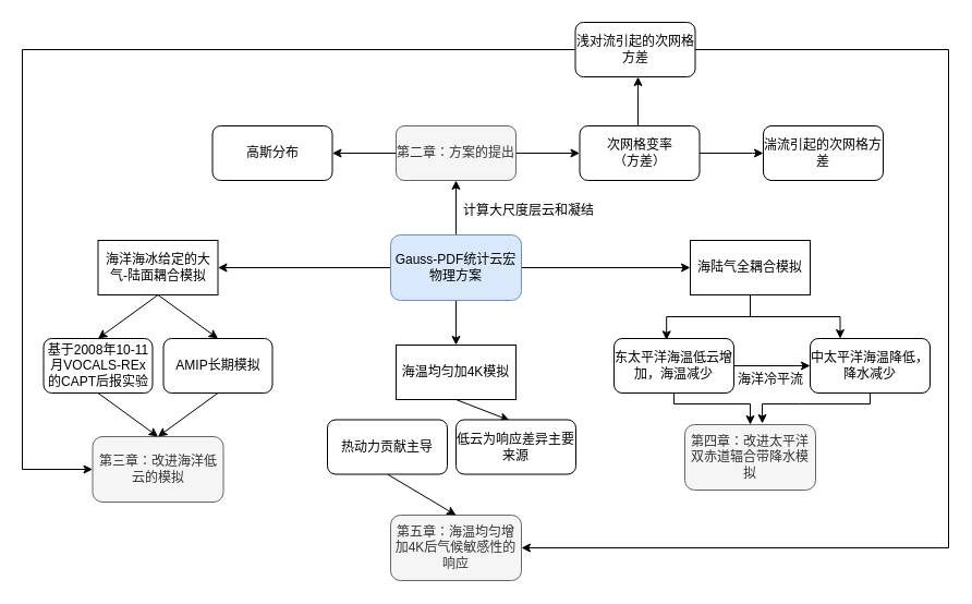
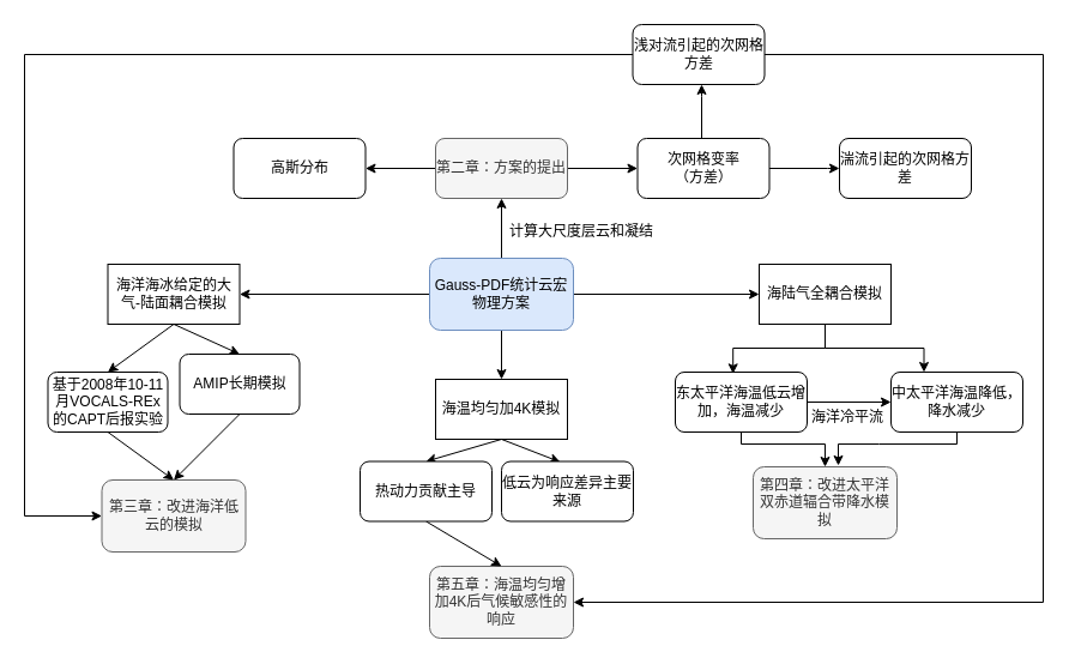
  <mxCell id="0" />
  <mxCell id="1" parent="0" />
  <mxCell id="2" value="" style="edgeStyle=orthogonalEdgeStyle;rounded=0;orthogonalLoop=1;jettySize=auto;html=1;" parent="1" source="6" target="9" edge="1"><mxGeometry relative="1" as="geometry" /></mxCell>
  <mxCell id="3" value="" style="edgeStyle=orthogonalEdgeStyle;rounded=0;orthogonalLoop=1;jettySize=auto;html=1;entryX=0;entryY=0.5;entryDx=0;entryDy=0;" parent="1" source="6" target="31" edge="1"><mxGeometry relative="1" as="geometry"><mxPoint x="540" y="240" as="targetPoint" /></mxGeometry></mxCell>
  <mxCell id="4" style="edgeStyle=none;rounded=0;orthogonalLoop=1;jettySize=auto;html=1;exitX=0.5;exitY=1;exitDx=0;exitDy=0;entryX=0.5;entryY=0;entryDx=0;entryDy=0;" parent="1" source="6" target="34" edge="1"><mxGeometry relative="1" as="geometry" /></mxCell>
  <mxCell id="5" style="edgeStyle=orthogonalEdgeStyle;rounded=0;orthogonalLoop=1;jettySize=auto;html=1;exitX=0;exitY=0.5;exitDx=0;exitDy=0;entryX=1;entryY=0.5;entryDx=0;entryDy=0;" parent="1" source="6" target="26" edge="1"><mxGeometry relative="1" as="geometry" /></mxCell>
  <mxCell id="6" value="Gauss-PDF统计云宏物理方案" style="rounded=1;whiteSpace=wrap;html=1;fillColor=#dae8fc;strokeColor=#6c8ebf;" parent="1" vertex="1"><mxGeometry x="358" y="215" width="120" height="60" as="geometry" /></mxCell>
  <mxCell id="7" value="" style="edgeStyle=orthogonalEdgeStyle;rounded=0;orthogonalLoop=1;jettySize=auto;html=1;" parent="1" source="9" target="17" edge="1"><mxGeometry relative="1" as="geometry" /></mxCell>
  <mxCell id="8" value="" style="edgeStyle=orthogonalEdgeStyle;rounded=0;orthogonalLoop=1;jettySize=auto;html=1;" parent="1" source="9" target="12" edge="1"><mxGeometry relative="1" as="geometry" /></mxCell>
  <mxCell id="9" value="第二章：方案的提出" style="rounded=1;whiteSpace=wrap;html=1;fillColor=#f5f5f5;strokeColor=#666666;fontColor=#333333;" parent="1" vertex="1"><mxGeometry x="363" y="115" width="110" height="50" as="geometry" /></mxCell>
  <mxCell id="10" value="" style="edgeStyle=orthogonalEdgeStyle;rounded=0;orthogonalLoop=1;jettySize=auto;html=1;" parent="1" source="12" target="16" edge="1"><mxGeometry relative="1" as="geometry"><Array as="points"><mxPoint x="690" y="140" /><mxPoint x="690" y="140" /></Array></mxGeometry></mxCell>
  <mxCell id="11" value="" style="edgeStyle=orthogonalEdgeStyle;rounded=0;orthogonalLoop=1;jettySize=auto;html=1;" parent="1" source="12" target="15" edge="1"><mxGeometry relative="1" as="geometry"><Array as="points"><mxPoint x="585" y="80" /><mxPoint x="585" y="80" /></Array></mxGeometry></mxCell>
  <mxCell id="12" value="次网格变率&lt;br&gt;（方差）" style="rounded=1;whiteSpace=wrap;html=1;" parent="1" vertex="1"><mxGeometry x="531.5" y="115" width="110" height="50" as="geometry" /></mxCell>
  <mxCell id="13" value="" style="edgeStyle=orthogonalEdgeStyle;rounded=0;orthogonalLoop=1;jettySize=auto;html=1;entryX=0;entryY=0.5;entryDx=0;entryDy=0;" parent="1" source="15" target="20" edge="1"><mxGeometry relative="1" as="geometry"><mxPoint x="440" y="0" as="targetPoint" /><Array as="points"><mxPoint x="20" y="45" /><mxPoint x="20" y="430" /></Array></mxGeometry></mxCell>
  <mxCell id="14" style="edgeStyle=orthogonalEdgeStyle;rounded=0;orthogonalLoop=1;jettySize=auto;html=1;exitX=1;exitY=0.5;exitDx=0;exitDy=0;entryX=1;entryY=0.5;entryDx=0;entryDy=0;" parent="1" source="15" target="18" edge="1"><mxGeometry relative="1" as="geometry"><Array as="points"><mxPoint x="870" y="45" /><mxPoint x="870" y="502" /></Array></mxGeometry></mxCell>
  <mxCell id="15" value="浅对流引起的次网格方差" style="rounded=1;whiteSpace=wrap;html=1;" parent="1" vertex="1"><mxGeometry x="527.5" y="20" width="110" height="50" as="geometry" /></mxCell>
  <mxCell id="16" value="湍流引起的次网格方差" style="rounded=1;whiteSpace=wrap;html=1;" parent="1" vertex="1"><mxGeometry x="700" y="115" width="110" height="50" as="geometry" /></mxCell>
  <mxCell id="17" value="高斯分布" style="rounded=1;whiteSpace=wrap;html=1;" parent="1" vertex="1"><mxGeometry x="194.5" y="115" width="110" height="50" as="geometry" /></mxCell>
  <mxCell id="18" value="第五章：海温均匀增加4K后气候敏感性的响应" style="rounded=1;whiteSpace=wrap;html=1;fillColor=#f5f5f5;strokeColor=#666666;fontColor=#333333;" parent="1" vertex="1"><mxGeometry x="358" y="472" width="120" height="60" as="geometry" /></mxCell>
  <mxCell id="19" value="第四章：改进太平洋双赤道辐合带降水模拟" style="rounded=1;whiteSpace=wrap;html=1;fillColor=#f5f5f5;strokeColor=#666666;fontColor=#333333;" parent="1" vertex="1"><mxGeometry x="628" y="389" width="120" height="60" as="geometry" /></mxCell>
  <mxCell id="20" value="第三章：改进海洋低云的模拟" style="rounded=1;whiteSpace=wrap;html=1;fillColor=#f5f5f5;strokeColor=#666666;fontColor=#333333;" parent="1" vertex="1"><mxGeometry x="84.5" y="400" width="120" height="60" as="geometry" /></mxCell>
  <mxCell id="21" style="edgeStyle=none;rounded=0;orthogonalLoop=1;jettySize=auto;html=1;exitX=0.5;exitY=1;exitDx=0;exitDy=0;entryX=0.5;entryY=0;entryDx=0;entryDy=0;" parent="1" source="22" edge="1" target="20"><mxGeometry relative="1" as="geometry"><mxPoint x="190" y="400" as="targetPoint" /></mxGeometry></mxCell>
- <mxCell id="22" value="AMIP长期模拟" style="rounded=1;whiteSpace=wrap;html=1;" parent="1" vertex="1"><mxGeometry x="149.5" y="310" width="100" height="50" as="geometry" /></mxCell>
+ <mxCell id="22" value="AMIP长期模拟" style="rounded=1;whiteSpace=wrap;html=1;" parent="1" vertex="1"><mxGeometry x="149.5" y="295" width="100" height="50" as="geometry" /></mxCell>
  <mxCell id="23" value="计算大尺度层云和凝结" style="text;html=1;resizable=0;points=[];autosize=1;align=left;verticalAlign=top;spacingTop=-4;" parent="1" vertex="1"><mxGeometry x="423" y="183" width="140" height="20" as="geometry" /></mxCell>
  <mxCell id="24" style="edgeStyle=none;rounded=0;orthogonalLoop=1;jettySize=auto;html=1;exitX=0.5;exitY=1;exitDx=0;exitDy=0;entryX=0.5;entryY=0;entryDx=0;entryDy=0;" parent="1" source="26" target="22" edge="1"><mxGeometry relative="1" as="geometry" /></mxCell>
  <mxCell id="25" style="edgeStyle=none;rounded=0;orthogonalLoop=1;jettySize=auto;html=1;exitX=0.5;exitY=1;exitDx=0;exitDy=0;entryX=0.5;entryY=0;entryDx=0;entryDy=0;" parent="1" source="26" target="28" edge="1"><mxGeometry relative="1" as="geometry" /></mxCell>
  <mxCell id="26" value="海洋海冰给定的大气-陆面耦合模拟" style="rounded=0;whiteSpace=wrap;html=1;" parent="1" vertex="1"><mxGeometry x="89.5" y="220" width="110" height="50" as="geometry" /></mxCell>
  <mxCell id="27" style="edgeStyle=none;rounded=0;orthogonalLoop=1;jettySize=auto;html=1;exitX=0.5;exitY=1;exitDx=0;exitDy=0;entryX=0.5;entryY=0;entryDx=0;entryDy=0;" parent="1" source="28" target="20" edge="1"><mxGeometry relative="1" as="geometry" /></mxCell>
  <mxCell id="28" value="基于2008年10-11月VOCALS-REx的CAPT后报实验" style="rounded=1;whiteSpace=wrap;html=1;" parent="1" vertex="1"><mxGeometry x="39.5" y="310" width="100" height="50" as="geometry" /></mxCell>
  <mxCell id="29" style="edgeStyle=orthogonalEdgeStyle;rounded=0;orthogonalLoop=1;jettySize=auto;html=1;exitX=0.5;exitY=1;exitDx=0;exitDy=0;entryX=0.25;entryY=0;entryDx=0;entryDy=0;" parent="1" source="31" target="36" edge="1"><mxGeometry relative="1" as="geometry" /></mxCell>
  <mxCell id="30" style="edgeStyle=orthogonalEdgeStyle;rounded=0;orthogonalLoop=1;jettySize=auto;html=1;exitX=0.5;exitY=1;exitDx=0;exitDy=0;entryX=0.438;entryY=0.027;entryDx=0;entryDy=0;entryPerimeter=0;" parent="1" source="31" target="39" edge="1"><mxGeometry relative="1" as="geometry" /></mxCell>
  <mxCell id="31" value="海陆气全耦合模拟" style="rounded=0;whiteSpace=wrap;html=1;" parent="1" vertex="1"><mxGeometry x="633" y="220" width="110" height="50" as="geometry" /></mxCell>
+ <mxCell id="32" style="edgeStyle=none;rounded=0;orthogonalLoop=1;jettySize=auto;html=1;exitX=0.5;exitY=1;exitDx=0;exitDy=0;entryX=0.5;entryY=0;entryDx=0;entryDy=0;" parent="1" source="34" target="42" edge="1"><mxGeometry relative="1" as="geometry" /></mxCell>
  <mxCell id="33" style="edgeStyle=none;rounded=0;orthogonalLoop=1;jettySize=auto;html=1;exitX=0.5;exitY=1;exitDx=0;exitDy=0;entryX=0.445;entryY=0.01;entryDx=0;entryDy=0;entryPerimeter=0;" parent="1" source="34" target="43" edge="1"><mxGeometry relative="1" as="geometry" /></mxCell>
  <mxCell id="34" value="海温均匀加4K模拟" style="rounded=0;whiteSpace=wrap;html=1;" parent="1" vertex="1"><mxGeometry x="363" y="316" width="110" height="50" as="geometry" /></mxCell>
  <mxCell id="35" style="edgeStyle=orthogonalEdgeStyle;rounded=0;orthogonalLoop=1;jettySize=auto;html=1;exitX=0.5;exitY=1;exitDx=0;exitDy=0;entryX=0.592;entryY=-0.017;entryDx=0;entryDy=0;entryPerimeter=0;" parent="1" source="36" target="19" edge="1"><mxGeometry relative="1" as="geometry"><Array as="points"><mxPoint x="733" y="370" /><mxPoint x="661" y="370" /></Array></mxGeometry></mxCell>
  <mxCell id="36" value="中太平洋海温降低，降水减少" style="rounded=1;whiteSpace=wrap;html=1;" parent="1" vertex="1"><mxGeometry x="743" y="310" width="110" height="50" as="geometry" /></mxCell>
  <mxCell id="37" value="" style="edgeStyle=none;rounded=0;orthogonalLoop=1;jettySize=auto;html=1;" parent="1" source="39" target="36" edge="1"><mxGeometry relative="1" as="geometry" /></mxCell>
  <mxCell id="38" style="edgeStyle=orthogonalEdgeStyle;rounded=0;orthogonalLoop=1;jettySize=auto;html=1;exitX=0.5;exitY=1;exitDx=0;exitDy=0;" edge="1" parent="1" source="39" target="19"><mxGeometry relative="1" as="geometry"><Array as="points"><mxPoint x="618" y="370" /><mxPoint x="688" y="370" /></Array></mxGeometry></mxCell>
  <mxCell id="39" value="东太平洋海温低云增加，海温减少" style="rounded=1;whiteSpace=wrap;html=1;" parent="1" vertex="1"><mxGeometry x="563" y="310" width="110" height="50" as="geometry" /></mxCell>
  <mxCell id="40" value="海洋冷平流" style="text;html=1;resizable=0;points=[];autosize=1;align=left;verticalAlign=top;spacingTop=-4;" parent="1" vertex="1"><mxGeometry x="675" y="338" width="80" height="20" as="geometry" /></mxCell>
  <mxCell id="41" style="edgeStyle=none;rounded=0;orthogonalLoop=1;jettySize=auto;html=1;exitX=0.5;exitY=1;exitDx=0;exitDy=0;entryX=0.5;entryY=0;entryDx=0;entryDy=0;" parent="1" source="42" target="18" edge="1"><mxGeometry relative="1" as="geometry" /></mxCell>
  <mxCell id="42" value="热动力贡献主导" style="rounded=1;whiteSpace=wrap;html=1;" parent="1" vertex="1"><mxGeometry x="300" y="384.5" width="110" height="50" as="geometry" /></mxCell>
  <mxCell id="43" value="低云为响应差异主要来源" style="rounded=1;whiteSpace=wrap;html=1;" parent="1" vertex="1"><mxGeometry x="418" y="384.5" width="110" height="50" as="geometry" /></mxCell>
